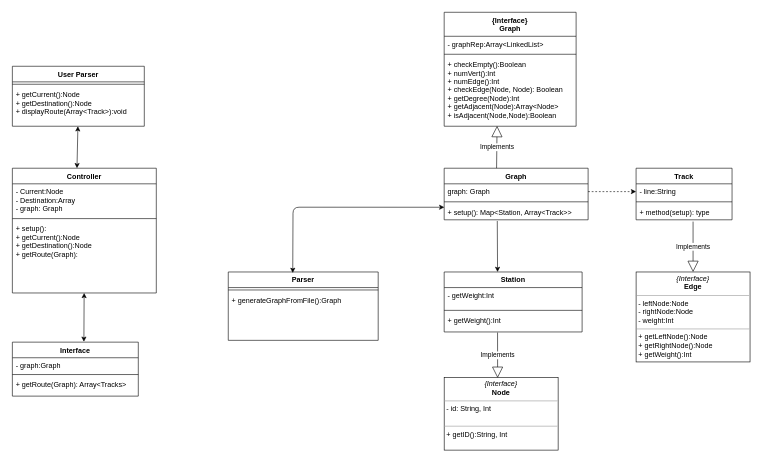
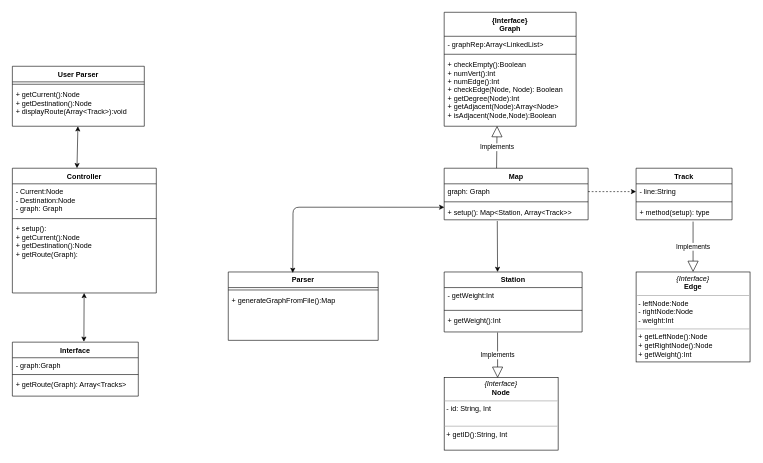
  <mxCell id="0" />
  <mxCell id="1" parent="0" />
  <mxCell id="2" value="User Parser" style="swimlane;fontStyle=1;align=center;verticalAlign=top;childLayout=stackLayout;horizontal=1;startSize=26;horizontalStack=0;resizeParent=1;resizeParentMax=0;resizeLast=0;collapsible=1;marginBottom=0;" parent="1" vertex="1"><mxGeometry x="20" y="110" width="220" height="100" as="geometry" /></mxCell>
  <mxCell id="3" value="" style="line;strokeWidth=1;fillColor=none;align=left;verticalAlign=middle;spacingTop=-1;spacingLeft=3;spacingRight=3;rotatable=0;labelPosition=right;points=[];portConstraint=eastwest;" parent="2" vertex="1"><mxGeometry y="26" width="220" height="8" as="geometry" /></mxCell>
  <mxCell id="4" value="+ getCurrent():Node&#10;+ getDestination():Node&#10;+ displayRoute(Array&lt;Track&gt;):void&#10;" style="text;strokeColor=none;fillColor=none;align=left;verticalAlign=top;spacingLeft=4;spacingRight=4;overflow=hidden;rotatable=0;points=[[0,0.5],[1,0.5]];portConstraint=eastwest;" parent="2" vertex="1"><mxGeometry y="34" width="220" height="66" as="geometry" /></mxCell>
  <mxCell id="5" value="Parser" style="swimlane;fontStyle=1;align=center;verticalAlign=top;childLayout=stackLayout;horizontal=1;startSize=26;horizontalStack=0;resizeParent=1;resizeParentMax=0;resizeLast=0;collapsible=1;marginBottom=0;" parent="1" vertex="1"><mxGeometry x="380" y="453" width="250" height="114" as="geometry" /></mxCell>
  <mxCell id="6" value="" style="line;strokeWidth=1;fillColor=none;align=left;verticalAlign=middle;spacingTop=-1;spacingLeft=3;spacingRight=3;rotatable=0;labelPosition=right;points=[];portConstraint=eastwest;" parent="5" vertex="1"><mxGeometry y="26" width="250" height="8" as="geometry" /></mxCell>
- <mxCell id="7" value="+ generateGraphFromFile():Graph" style="text;strokeColor=none;fillColor=none;align=left;verticalAlign=top;spacingLeft=4;spacingRight=4;overflow=hidden;rotatable=0;points=[[0,0.5],[1,0.5]];portConstraint=eastwest;" parent="5" vertex="1"><mxGeometry y="34" width="250" height="80" as="geometry" /></mxCell>
+ <mxCell id="7" value="+ generateGraphFromFile():Map" style="text;strokeColor=none;fillColor=none;align=left;verticalAlign=top;spacingLeft=4;spacingRight=4;overflow=hidden;rotatable=0;points=[[0,0.5],[1,0.5]];portConstraint=eastwest;" parent="5" vertex="1"><mxGeometry y="34" width="250" height="80" as="geometry" /></mxCell>
  <mxCell id="8" value="{Interface}&#10;Graph" style="swimlane;fontStyle=1;align=center;verticalAlign=top;childLayout=stackLayout;horizontal=1;startSize=40;horizontalStack=0;resizeParent=1;resizeParentMax=0;resizeLast=0;collapsible=1;marginBottom=0;" parent="1" vertex="1"><mxGeometry x="740" y="20" width="220" height="190" as="geometry" /></mxCell>
  <mxCell id="9" value="- graphRep:Array&lt;LinkedList&gt;" style="text;strokeColor=none;fillColor=none;align=left;verticalAlign=top;spacingLeft=4;spacingRight=4;overflow=hidden;rotatable=0;points=[[0,0.5],[1,0.5]];portConstraint=eastwest;" parent="8" vertex="1"><mxGeometry y="40" width="220" height="26" as="geometry" /></mxCell>
  <mxCell id="10" value="" style="line;strokeWidth=1;fillColor=none;align=left;verticalAlign=middle;spacingTop=-1;spacingLeft=3;spacingRight=3;rotatable=0;labelPosition=right;points=[];portConstraint=eastwest;" parent="8" vertex="1"><mxGeometry y="66" width="220" height="8" as="geometry" /></mxCell>
  <mxCell id="11" value="+ checkEmpty():Boolean&#10;+ numVert():Int&#10;+ numEdge():Int&#10;+ checkEdge(Node, Node): Boolean&#10;+ getDegree(Node):Int&#10;+ getAdjacent(Node):Array&lt;Node&gt;&#10;+ isAdjacent(Node,Node):Boolean&#10;" style="text;strokeColor=none;fillColor=none;align=left;verticalAlign=top;spacingLeft=4;spacingRight=4;overflow=hidden;rotatable=0;points=[[0,0.5],[1,0.5]];portConstraint=eastwest;" parent="8" vertex="1"><mxGeometry y="74" width="220" height="116" as="geometry" /></mxCell>
  <mxCell id="12" value="Interface" style="swimlane;fontStyle=1;align=center;verticalAlign=top;childLayout=stackLayout;horizontal=1;startSize=26;horizontalStack=0;resizeParent=1;resizeParentMax=0;resizeLast=0;collapsible=1;marginBottom=0;" parent="1" vertex="1"><mxGeometry x="20" y="570" width="210" height="90" as="geometry" /></mxCell>
  <mxCell id="13" value="- graph:Graph" style="text;strokeColor=none;fillColor=none;align=left;verticalAlign=top;spacingLeft=4;spacingRight=4;overflow=hidden;rotatable=0;points=[[0,0.5],[1,0.5]];portConstraint=eastwest;" parent="12" vertex="1"><mxGeometry y="26" width="210" height="24" as="geometry" /></mxCell>
  <mxCell id="14" value="" style="line;strokeWidth=1;fillColor=none;align=left;verticalAlign=middle;spacingTop=-1;spacingLeft=3;spacingRight=3;rotatable=0;labelPosition=right;points=[];portConstraint=eastwest;" parent="12" vertex="1"><mxGeometry y="50" width="210" height="8" as="geometry" /></mxCell>
  <mxCell id="15" value="+ getRoute(Graph): Array&lt;Tracks&gt;&#10;" style="text;strokeColor=none;fillColor=none;align=left;verticalAlign=top;spacingLeft=4;spacingRight=4;overflow=hidden;rotatable=0;points=[[0,0.5],[1,0.5]];portConstraint=eastwest;" parent="12" vertex="1"><mxGeometry y="58" width="210" height="32" as="geometry" /></mxCell>
  <mxCell id="16" value="Station" style="swimlane;fontStyle=1;align=center;verticalAlign=top;childLayout=stackLayout;horizontal=1;startSize=26;horizontalStack=0;resizeParent=1;resizeParentMax=0;resizeLast=0;collapsible=1;marginBottom=0;" parent="1" vertex="1"><mxGeometry x="740" y="453" width="230" height="100" as="geometry" /></mxCell>
  <mxCell id="17" value="- getWeight:Int" style="text;strokeColor=none;fillColor=none;align=left;verticalAlign=top;spacingLeft=4;spacingRight=4;overflow=hidden;rotatable=0;points=[[0,0.5],[1,0.5]];portConstraint=eastwest;" parent="16" vertex="1"><mxGeometry y="26" width="230" height="34" as="geometry" /></mxCell>
  <mxCell id="18" value="" style="line;strokeWidth=1;fillColor=none;align=left;verticalAlign=middle;spacingTop=-1;spacingLeft=3;spacingRight=3;rotatable=0;labelPosition=right;points=[];portConstraint=eastwest;" parent="16" vertex="1"><mxGeometry y="60" width="230" height="8" as="geometry" /></mxCell>
  <mxCell id="19" value="+ getWeight():Int" style="text;strokeColor=none;fillColor=none;align=left;verticalAlign=top;spacingLeft=4;spacingRight=4;overflow=hidden;rotatable=0;points=[[0,0.5],[1,0.5]];portConstraint=eastwest;" parent="16" vertex="1"><mxGeometry y="68" width="230" height="32" as="geometry" /></mxCell>
  <mxCell id="20" value="Controller" style="swimlane;fontStyle=1;align=center;verticalAlign=top;childLayout=stackLayout;horizontal=1;startSize=26;horizontalStack=0;resizeParent=1;resizeParentMax=0;resizeLast=0;collapsible=1;marginBottom=0;" parent="1" vertex="1"><mxGeometry x="20" y="280" width="240" height="208" as="geometry" /></mxCell>
- <mxCell id="21" value="- Current:Node&#10;- Destination:Array&#10;- graph: Graph" style="text;strokeColor=none;fillColor=none;align=left;verticalAlign=top;spacingLeft=4;spacingRight=4;overflow=hidden;rotatable=0;points=[[0,0.5],[1,0.5]];portConstraint=eastwest;" parent="20" vertex="1"><mxGeometry y="26" width="240" height="54" as="geometry" /></mxCell>
+ <mxCell id="21" value="- Current:Node&#10;- Destination:Node&#10;- graph: Graph" style="text;strokeColor=none;fillColor=none;align=left;verticalAlign=top;spacingLeft=4;spacingRight=4;overflow=hidden;rotatable=0;points=[[0,0.5],[1,0.5]];portConstraint=eastwest;" parent="20" vertex="1"><mxGeometry y="26" width="240" height="54" as="geometry" /></mxCell>
  <mxCell id="22" value="" style="line;strokeWidth=1;fillColor=none;align=left;verticalAlign=middle;spacingTop=-1;spacingLeft=3;spacingRight=3;rotatable=0;labelPosition=right;points=[];portConstraint=eastwest;" parent="20" vertex="1"><mxGeometry y="80" width="240" height="8" as="geometry" /></mxCell>
  <mxCell id="23" value="+ setup():&#10;+ getCurrent():Node&#10;+ getDestination():Node&#10;+ getRoute(Graph):" style="text;strokeColor=none;fillColor=none;align=left;verticalAlign=top;spacingLeft=4;spacingRight=4;overflow=hidden;rotatable=0;points=[[0,0.5],[1,0.5]];portConstraint=eastwest;" parent="20" vertex="1"><mxGeometry y="88" width="240" height="120" as="geometry" /></mxCell>
  <mxCell id="24" value="&lt;p style=&quot;margin: 0px ; margin-top: 4px ; text-align: center&quot;&gt;&lt;i&gt;{Interface}&lt;/i&gt;&lt;br&gt;&lt;b&gt;Node&lt;/b&gt;&lt;/p&gt;&lt;hr size=&quot;1&quot;&gt;&lt;p style=&quot;margin: 0px ; margin-left: 4px&quot;&gt;- id: String, Int&lt;/p&gt;&lt;p style=&quot;margin: 0px ; margin-left: 4px&quot;&gt;&lt;br&gt;&lt;/p&gt;&lt;hr size=&quot;1&quot;&gt;&lt;p style=&quot;margin: 0px ; margin-left: 4px&quot;&gt;+ getID():String, Int&lt;/p&gt;" style="verticalAlign=top;align=left;overflow=fill;fontSize=12;fontFamily=Helvetica;html=1;" parent="1" vertex="1"><mxGeometry x="740" y="629" width="190" height="121" as="geometry" /></mxCell>
  <mxCell id="25" value="Track" style="swimlane;fontStyle=1;align=center;verticalAlign=top;childLayout=stackLayout;horizontal=1;startSize=26;horizontalStack=0;resizeParent=1;resizeParentMax=0;resizeLast=0;collapsible=1;marginBottom=0;" parent="1" vertex="1"><mxGeometry x="1060" y="280" width="160" height="86" as="geometry" /></mxCell>
  <mxCell id="26" value="- line:String" style="text;strokeColor=none;fillColor=none;align=left;verticalAlign=top;spacingLeft=4;spacingRight=4;overflow=hidden;rotatable=0;points=[[0,0.5],[1,0.5]];portConstraint=eastwest;" parent="25" vertex="1"><mxGeometry y="26" width="160" height="26" as="geometry" /></mxCell>
  <mxCell id="27" value="" style="line;strokeWidth=1;fillColor=none;align=left;verticalAlign=middle;spacingTop=-1;spacingLeft=3;spacingRight=3;rotatable=0;labelPosition=right;points=[];portConstraint=eastwest;" parent="25" vertex="1"><mxGeometry y="52" width="160" height="8" as="geometry" /></mxCell>
  <mxCell id="28" value="+ method(setup): type" style="text;strokeColor=none;fillColor=none;align=left;verticalAlign=top;spacingLeft=4;spacingRight=4;overflow=hidden;rotatable=0;points=[[0,0.5],[1,0.5]];portConstraint=eastwest;" parent="25" vertex="1"><mxGeometry y="60" width="160" height="26" as="geometry" /></mxCell>
  <mxCell id="29" value="&lt;p style=&quot;margin: 0px ; margin-top: 4px ; text-align: center&quot;&gt;&lt;i&gt;{Interface}&lt;/i&gt;&lt;br&gt;&lt;b&gt;Edge&lt;/b&gt;&lt;/p&gt;&lt;hr size=&quot;1&quot;&gt;&lt;p style=&quot;margin: 0px ; margin-left: 4px&quot;&gt;- leftNode:Node&lt;/p&gt;&lt;p style=&quot;margin: 0px ; margin-left: 4px&quot;&gt;- rightNode:Node&lt;/p&gt;&lt;p style=&quot;margin: 0px ; margin-left: 4px&quot;&gt;- weight:Int&lt;/p&gt;&lt;hr size=&quot;1&quot;&gt;&lt;p style=&quot;margin: 0px ; margin-left: 4px&quot;&gt;+ getLeftNode():Node&lt;br&gt;&lt;/p&gt;&lt;p style=&quot;margin: 0px ; margin-left: 4px&quot;&gt;+ getRightNode():Node&lt;/p&gt;&lt;p style=&quot;margin: 0px ; margin-left: 4px&quot;&gt;+ getWeight():Int&lt;/p&gt;" style="verticalAlign=top;align=left;overflow=fill;fontSize=12;fontFamily=Helvetica;html=1;" parent="1" vertex="1"><mxGeometry x="1060" y="453" width="190" height="150" as="geometry" /></mxCell>
  <mxCell id="30" value="" style="endArrow=classic;startArrow=classic;html=1;exitX=0.449;exitY=0;exitDx=0;exitDy=0;exitPerimeter=0;" parent="1" source="20" target="4" edge="1"><mxGeometry width="50" height="50" relative="1" as="geometry"><mxPoint x="225" y="279.86" as="sourcePoint" /><mxPoint x="275" y="229.86" as="targetPoint" /><Array as="points" /></mxGeometry></mxCell>
  <mxCell id="31" value="" style="endArrow=classic;startArrow=classic;html=1;exitX=0.001;exitY=0.195;exitDx=0;exitDy=0;entryX=0.43;entryY=0.014;entryDx=0;entryDy=0;entryPerimeter=0;exitPerimeter=0;" parent="1" target="5" edge="1" source="41"><mxGeometry width="50" height="50" relative="1" as="geometry"><mxPoint x="871" y="389" as="sourcePoint" /><mxPoint x="640" y="460" as="targetPoint" /><Array as="points"><mxPoint x="488" y="345" /></Array></mxGeometry></mxCell>
  <mxCell id="32" value="" style="endArrow=classic;startArrow=classic;html=1;exitX=0.568;exitY=-0.007;exitDx=0;exitDy=0;exitPerimeter=0;" parent="1" source="12" target="23" edge="1"><mxGeometry width="50" height="50" relative="1" as="geometry"><mxPoint x="239" y="666" as="sourcePoint" /><mxPoint x="127" y="490" as="targetPoint" /></mxGeometry></mxCell>
  <mxCell id="33" value="Implements" style="endArrow=block;endSize=16;endFill=0;html=1;exitX=0.364;exitY=0.007;exitDx=0;exitDy=0;exitPerimeter=0;entryX=0.401;entryY=0.996;entryDx=0;entryDy=0;entryPerimeter=0;" parent="1" target="11" edge="1" source="38"><mxGeometry width="160" relative="1" as="geometry"><mxPoint x="841" y="299" as="sourcePoint" /><mxPoint x="901" y="186" as="targetPoint" /></mxGeometry></mxCell>
  <mxCell id="34" value="Implements" style="endArrow=block;endSize=16;endFill=0;html=1;entryX=0.469;entryY=0.005;entryDx=0;entryDy=0;entryPerimeter=0;" parent="1" target="24" edge="1"><mxGeometry width="160" relative="1" as="geometry"><mxPoint x="829" y="554" as="sourcePoint" /><mxPoint x="829" y="697" as="targetPoint" /></mxGeometry></mxCell>
  <mxCell id="35" value="Implements" style="endArrow=block;endSize=16;endFill=0;html=1;entryX=0.5;entryY=0;entryDx=0;entryDy=0;" parent="1" target="29" edge="1"><mxGeometry width="160" relative="1" as="geometry"><mxPoint x="1155" y="369" as="sourcePoint" /><mxPoint x="417.5" y="660" as="targetPoint" /></mxGeometry></mxCell>
  <mxCell id="36" value="" style="endArrow=classic;html=1;entryX=0.387;entryY=0;entryDx=0;entryDy=0;entryPerimeter=0;exitX=0.369;exitY=1.077;exitDx=0;exitDy=0;exitPerimeter=0;" parent="1" target="16" edge="1" source="41"><mxGeometry width="50" height="50" relative="1" as="geometry"><mxPoint x="855" y="366" as="sourcePoint" /><mxPoint x="870" y="352" as="targetPoint" /></mxGeometry></mxCell>
  <mxCell id="37" value="" style="endArrow=classic;html=1;exitX=1;exitY=0.5;exitDx=0;exitDy=0;dashed=1;" parent="1" source="39" target="26" edge="1"><mxGeometry width="50" height="50" relative="1" as="geometry"><mxPoint x="921" y="344" as="sourcePoint" /><mxPoint x="1080" y="354" as="targetPoint" /></mxGeometry></mxCell>
- <mxCell id="38" value="Graph" style="swimlane;fontStyle=1;align=center;verticalAlign=top;childLayout=stackLayout;horizontal=1;startSize=26;horizontalStack=0;resizeParent=1;resizeParentMax=0;resizeLast=0;collapsible=1;marginBottom=0;" parent="1" vertex="1"><mxGeometry x="740" y="280" width="240" height="86" as="geometry" /></mxCell>
+ <mxCell id="38" value="Map" style="swimlane;fontStyle=1;align=center;verticalAlign=top;childLayout=stackLayout;horizontal=1;startSize=26;horizontalStack=0;resizeParent=1;resizeParentMax=0;resizeLast=0;collapsible=1;marginBottom=0;" parent="1" vertex="1"><mxGeometry x="740" y="280" width="240" height="86" as="geometry" /></mxCell>
  <mxCell id="39" value="graph: Graph" style="text;strokeColor=none;fillColor=none;align=left;verticalAlign=top;spacingLeft=4;spacingRight=4;overflow=hidden;rotatable=0;points=[[0,0.5],[1,0.5]];portConstraint=eastwest;" parent="38" vertex="1"><mxGeometry y="26" width="240" height="26" as="geometry" /></mxCell>
  <mxCell id="40" value="" style="line;strokeWidth=1;fillColor=none;align=left;verticalAlign=middle;spacingTop=-1;spacingLeft=3;spacingRight=3;rotatable=0;labelPosition=right;points=[];portConstraint=eastwest;" parent="38" vertex="1"><mxGeometry y="52" width="240" height="8" as="geometry" /></mxCell>
  <mxCell id="41" value="+ setup(): Map&lt;Station, Array&lt;Track&gt;&gt;" style="text;strokeColor=none;fillColor=none;align=left;verticalAlign=top;spacingLeft=4;spacingRight=4;overflow=hidden;rotatable=0;points=[[0,0.5],[1,0.5]];portConstraint=eastwest;" parent="38" vertex="1"><mxGeometry y="60" width="240" height="26" as="geometry" /></mxCell>
